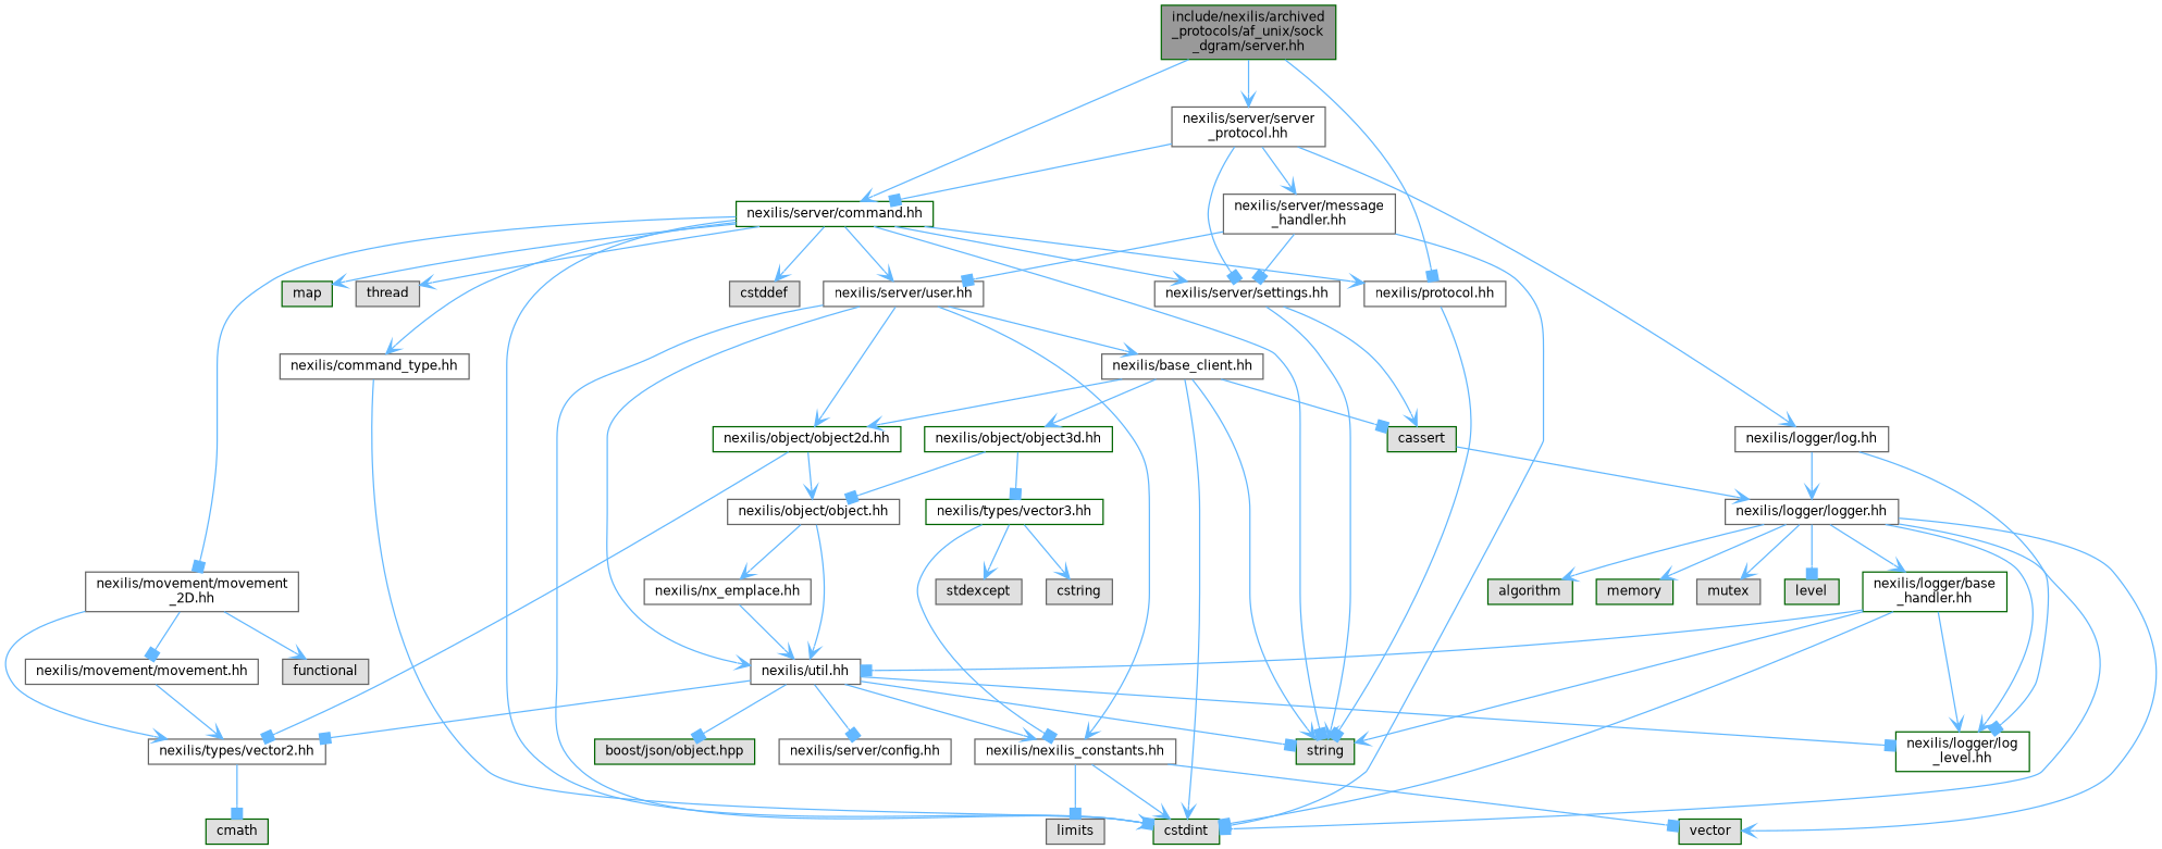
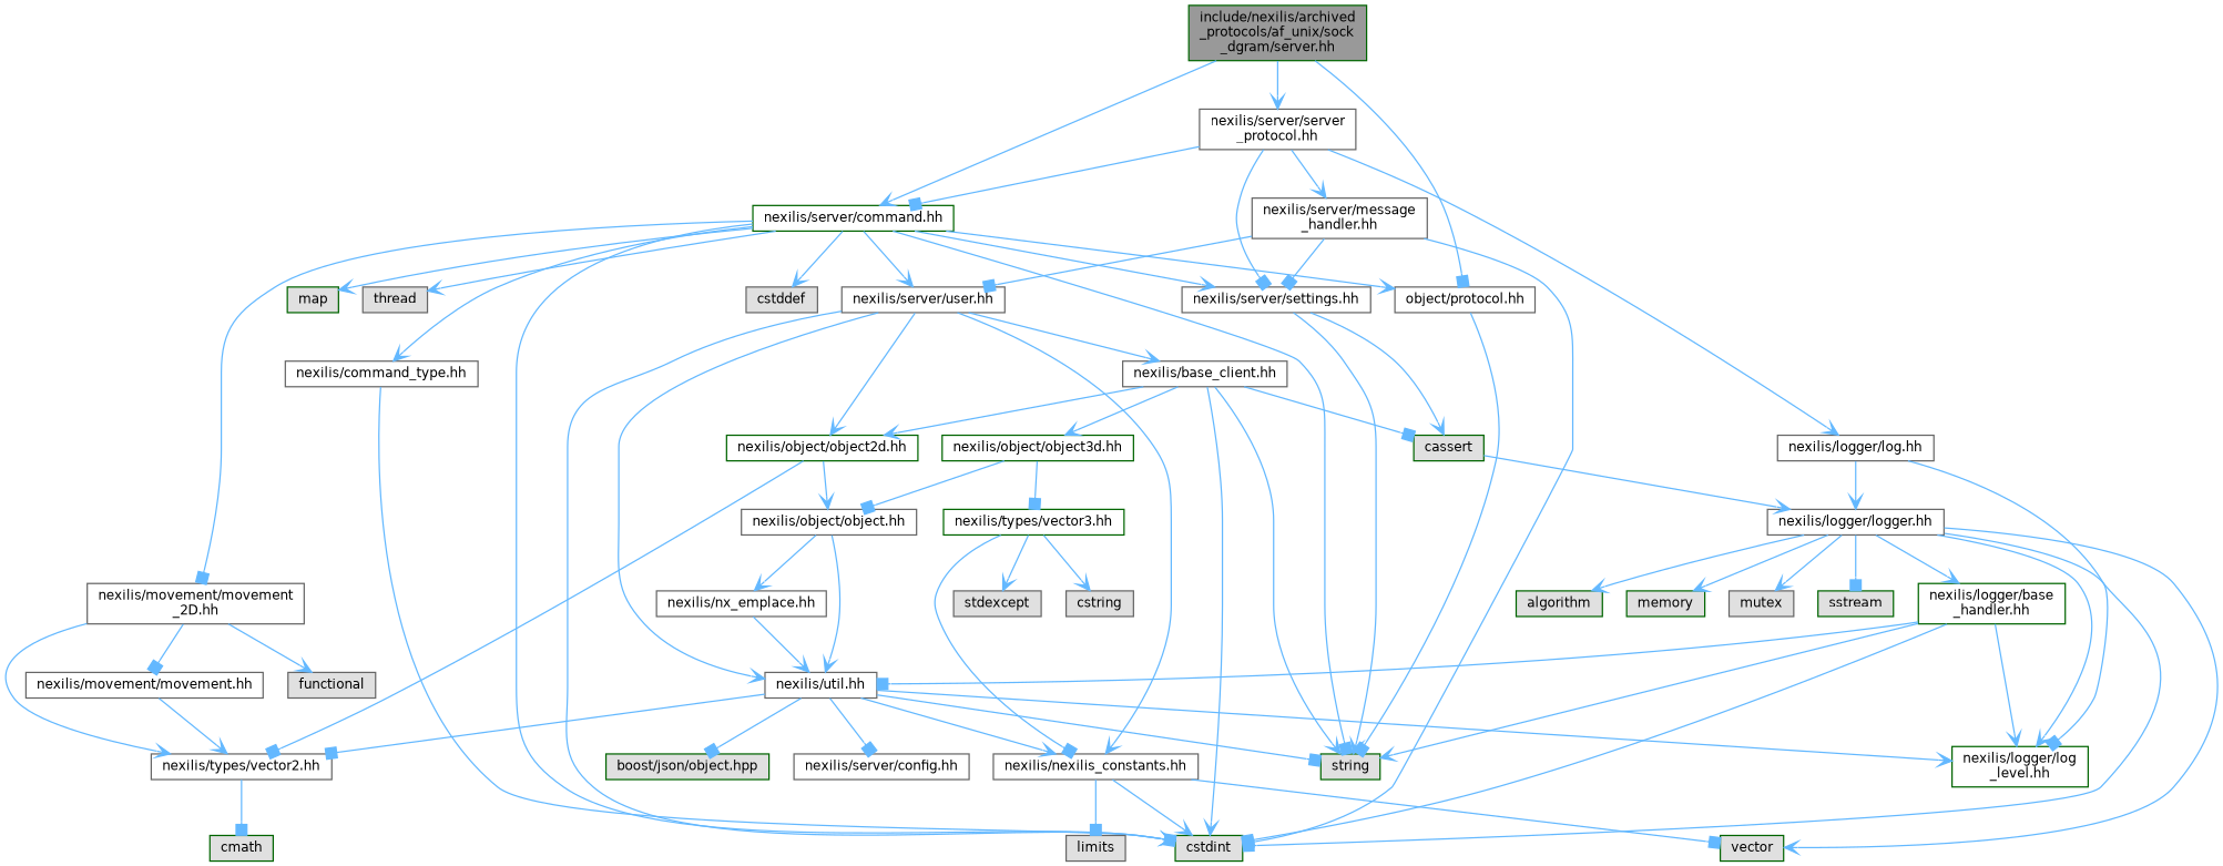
  digraph {
    node [color=gray40 fillcolor=white fontname=Helvetica fontsize=10 shape=box style=filled]
    edge [arrowhead=vee color=steelblue1 fontname=Helvetica fontsize=10 labelfontname=Helvetica labelfontsize=10 style=solid]
    n1 [color=darkgreen fillcolor=grey60 fontcolor=black height=0.2 label="include/nexilis/archived\l_protocols/af_unix/sock\l_dgram/server.hh" width=0.4]
-   n2 [height=0.2 label="nexilis/protocol.hh" width=0.4]
+   n2 [height=0.2 label="object/protocol.hh" width=0.4]
    n3 [color=darkgreen height=0.2 label="nexilis/server/command.hh" width=0.4]
    n4 [height=0.2 label="nexilis/server/server\l_protocol.hh" width=0.4]
    n5 [color=darkgreen fillcolor="#E0E0E0" height=0.2 label=string width=0.4]
    n6 [height=0.2 label="nexilis/command_type.hh" width=0.4]
    n7 [color=darkgreen fillcolor="#E0E0E0" height=0.2 label=cstdint width=0.4]
    n8 [height=0.2 label="nexilis/movement/movement\l_2D.hh" width=0.4]
    n9 [height=0.2 label="nexilis/server/settings.hh" width=0.4]
    n10 [height=0.2 label="nexilis/server/user.hh" width=0.4]
    n11 [fillcolor="#E0E0E0" height=0.2 label=cstddef width=0.4]
    n12 [color=darkgreen fillcolor="#E0E0E0" height=0.2 label=map width=0.4]
    n13 [fillcolor="#E0E0E0" height=0.2 label=thread width=0.4]
    n14 [height=0.2 label="nexilis/logger/log.hh" width=0.4]
    n15 [height=0.2 label="nexilis/server/message\l_handler.hh" width=0.4]
    n16 [height=0.2 label="nexilis/movement/movement.hh" width=0.4]
    n17 [height=0.2 label="nexilis/types/vector2.hh" width=0.4]
    n18 [fillcolor="#E0E0E0" height=0.2 label=functional width=0.4]
    n19 [color=darkgreen fillcolor="#E0E0E0" height=0.2 label=cassert width=0.4]
    n20 [height=0.2 label="nexilis/nexilis_constants.hh" width=0.4]
    n21 [height=0.2 label="nexilis/base_client.hh" width=0.4]
    n22 [color=darkgreen height=0.2 label="nexilis/object/object2d.hh" width=0.4]
    n23 [height=0.2 label="nexilis/util.hh" width=0.4]
    n24 [color=darkgreen fillcolor="#E0E0E0" height=0.2 label=cmath width=0.4]
    n25 [fillcolor="#E0E0E0" height=0.2 label=limits width=0.4]
    n26 [color=darkgreen fillcolor="#E0E0E0" height=0.2 label=vector width=0.4]
    n27 [height=0.2 label="nexilis/logger/logger.hh" width=0.4]
    n28 [color=darkgreen height=0.2 label="nexilis/object/object3d.hh" width=0.4]
    n29 [height=0.2 label="nexilis/object/object.hh" width=0.4]
    n30 [color=darkgreen height=0.2 label="nexilis/logger/log\l_level.hh" width=0.4]
    n31 [height=0.2 label="nexilis/server/config.hh" width=0.4]
    n32 [color=darkgreen fillcolor="#E0E0E0" height=0.2 label="boost/json/object.hpp" width=0.4]
    n33 [color=darkgreen height=0.2 label="nexilis/types/vector3.hh" width=0.4]
    n34 [height=0.2 label="nexilis/nx_emplace.hh" width=0.4]
    n35 [fillcolor="#E0E0E0" height=0.2 label=cstring width=0.4]
    n36 [fillcolor="#E0E0E0" height=0.2 label=stdexcept width=0.4]
    n37 [color=darkgreen height=0.2 label="nexilis/logger/base\l_handler.hh" width=0.4]
    n38 [color=darkgreen fillcolor="#E0E0E0" height=0.2 label=algorithm width=0.4]
    n39 [color=darkgreen fillcolor="#E0E0E0" height=0.2 label=memory width=0.4]
    n40 [fillcolor="#E0E0E0" height=0.2 label=mutex width=0.4]
-   n41 [color=darkgreen fillcolor="#E0E0E0" height=0.2 label=level width=0.4]
+   n41 [color=darkgreen fillcolor="#E0E0E0" height=0.2 label=sstream width=0.4]
    n1 -> n2 [arrowhead=box]
    n1 -> n3
    n1 -> n4
    n2 -> n5 [arrowhead=box]
    n3 -> n2
    n3 -> n5 [arrowhead=box]
    n3 -> n6
    n3 -> n7
    n3 -> n8 [arrowhead=box]
    n3 -> n9
    n3 -> n10
    n3 -> n11
    n3 -> n12
    n3 -> n13
    n4 -> n3 [arrowhead=box]
    n4 -> n9 [arrowhead=box]
    n4 -> n14
    n4 -> n15
    n6 -> n7
    n8 -> n16 [arrowhead=box]
    n8 -> n17
    n8 -> n18
    n9 -> n5
    n9 -> n19
    n10 -> n7 [arrowhead=box]
    n10 -> n20
    n10 -> n21
    n10 -> n22
    n10 -> n23
    n14 -> n27
    n14 -> n30 [arrowhead=box]
    n15 -> n7 [arrowhead=box]
    n15 -> n9 [arrowhead=box]
    n15 -> n10 [arrowhead=box]
    n16 -> n17
    n17 -> n24 [arrowhead=box]
    n19 -> n27
    n20 -> n7
    n20 -> n25 [arrowhead=box]
    n20 -> n26 [arrowhead=box]
    n21 -> n5
    n21 -> n7
    n21 -> n19 [arrowhead=box]
    n21 -> n22
    n21 -> n28
    n22 -> n17 [arrowhead=box]
    n22 -> n29
    n23 -> n5 [arrowhead=box]
    n23 -> n17 [arrowhead=box]
    n23 -> n20
-   n23 -> n30 [arrowhead=box]
+   n23 -> n30
    n23 -> n31 [arrowhead=box]
    n23 -> n32 [arrowhead=box]
    n27 -> n7 [arrowhead=box]
    n27 -> n26
    n27 -> n30
    n27 -> n37
    n27 -> n38
    n27 -> n39
    n27 -> n40
    n27 -> n41 [arrowhead=box]
    n28 -> n29 [arrowhead=box]
    n28 -> n33 [arrowhead=box]
    n29 -> n23
    n29 -> n34
    n33 -> n20 [arrowhead=box]
    n33 -> n35
    n33 -> n36
    n34 -> n23
    n37 -> n5
    n37 -> n7 [arrowhead=box]
    n37 -> n23 [arrowhead=box]
    n37 -> n30
  }
